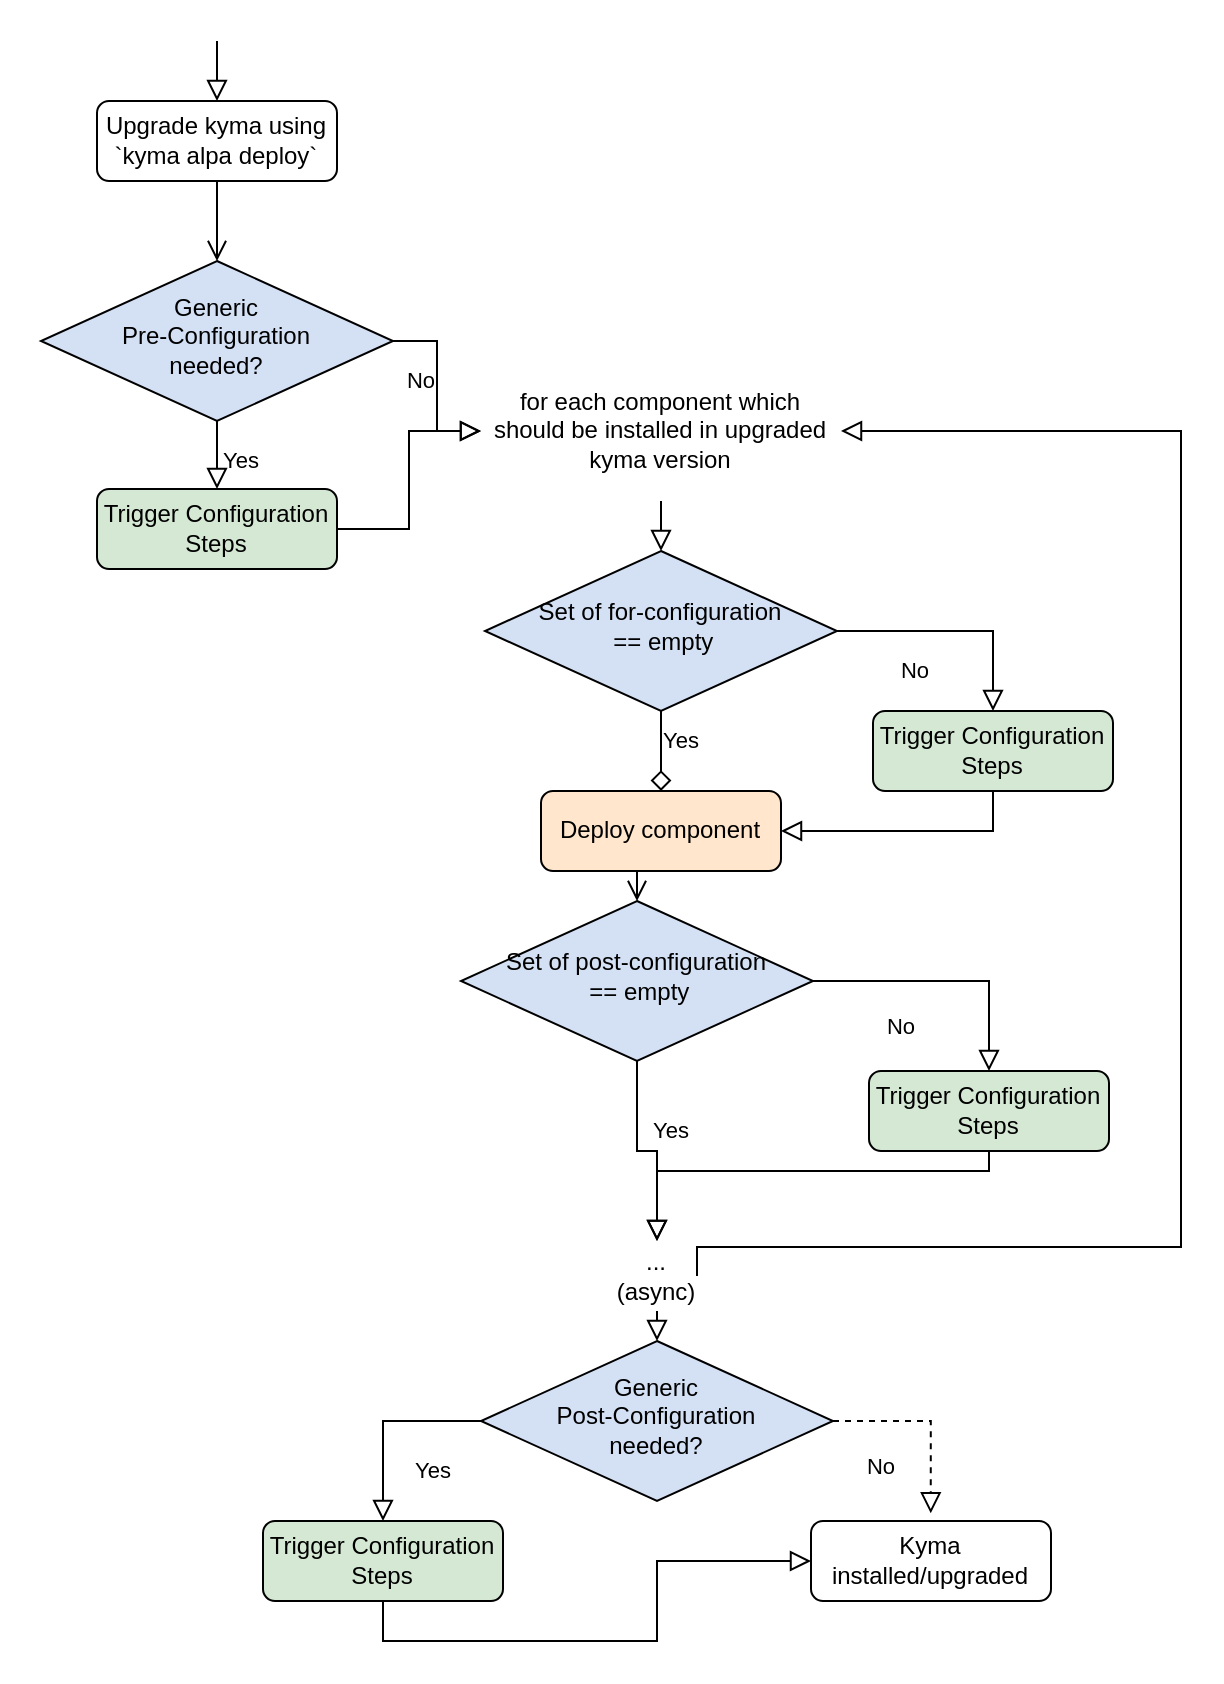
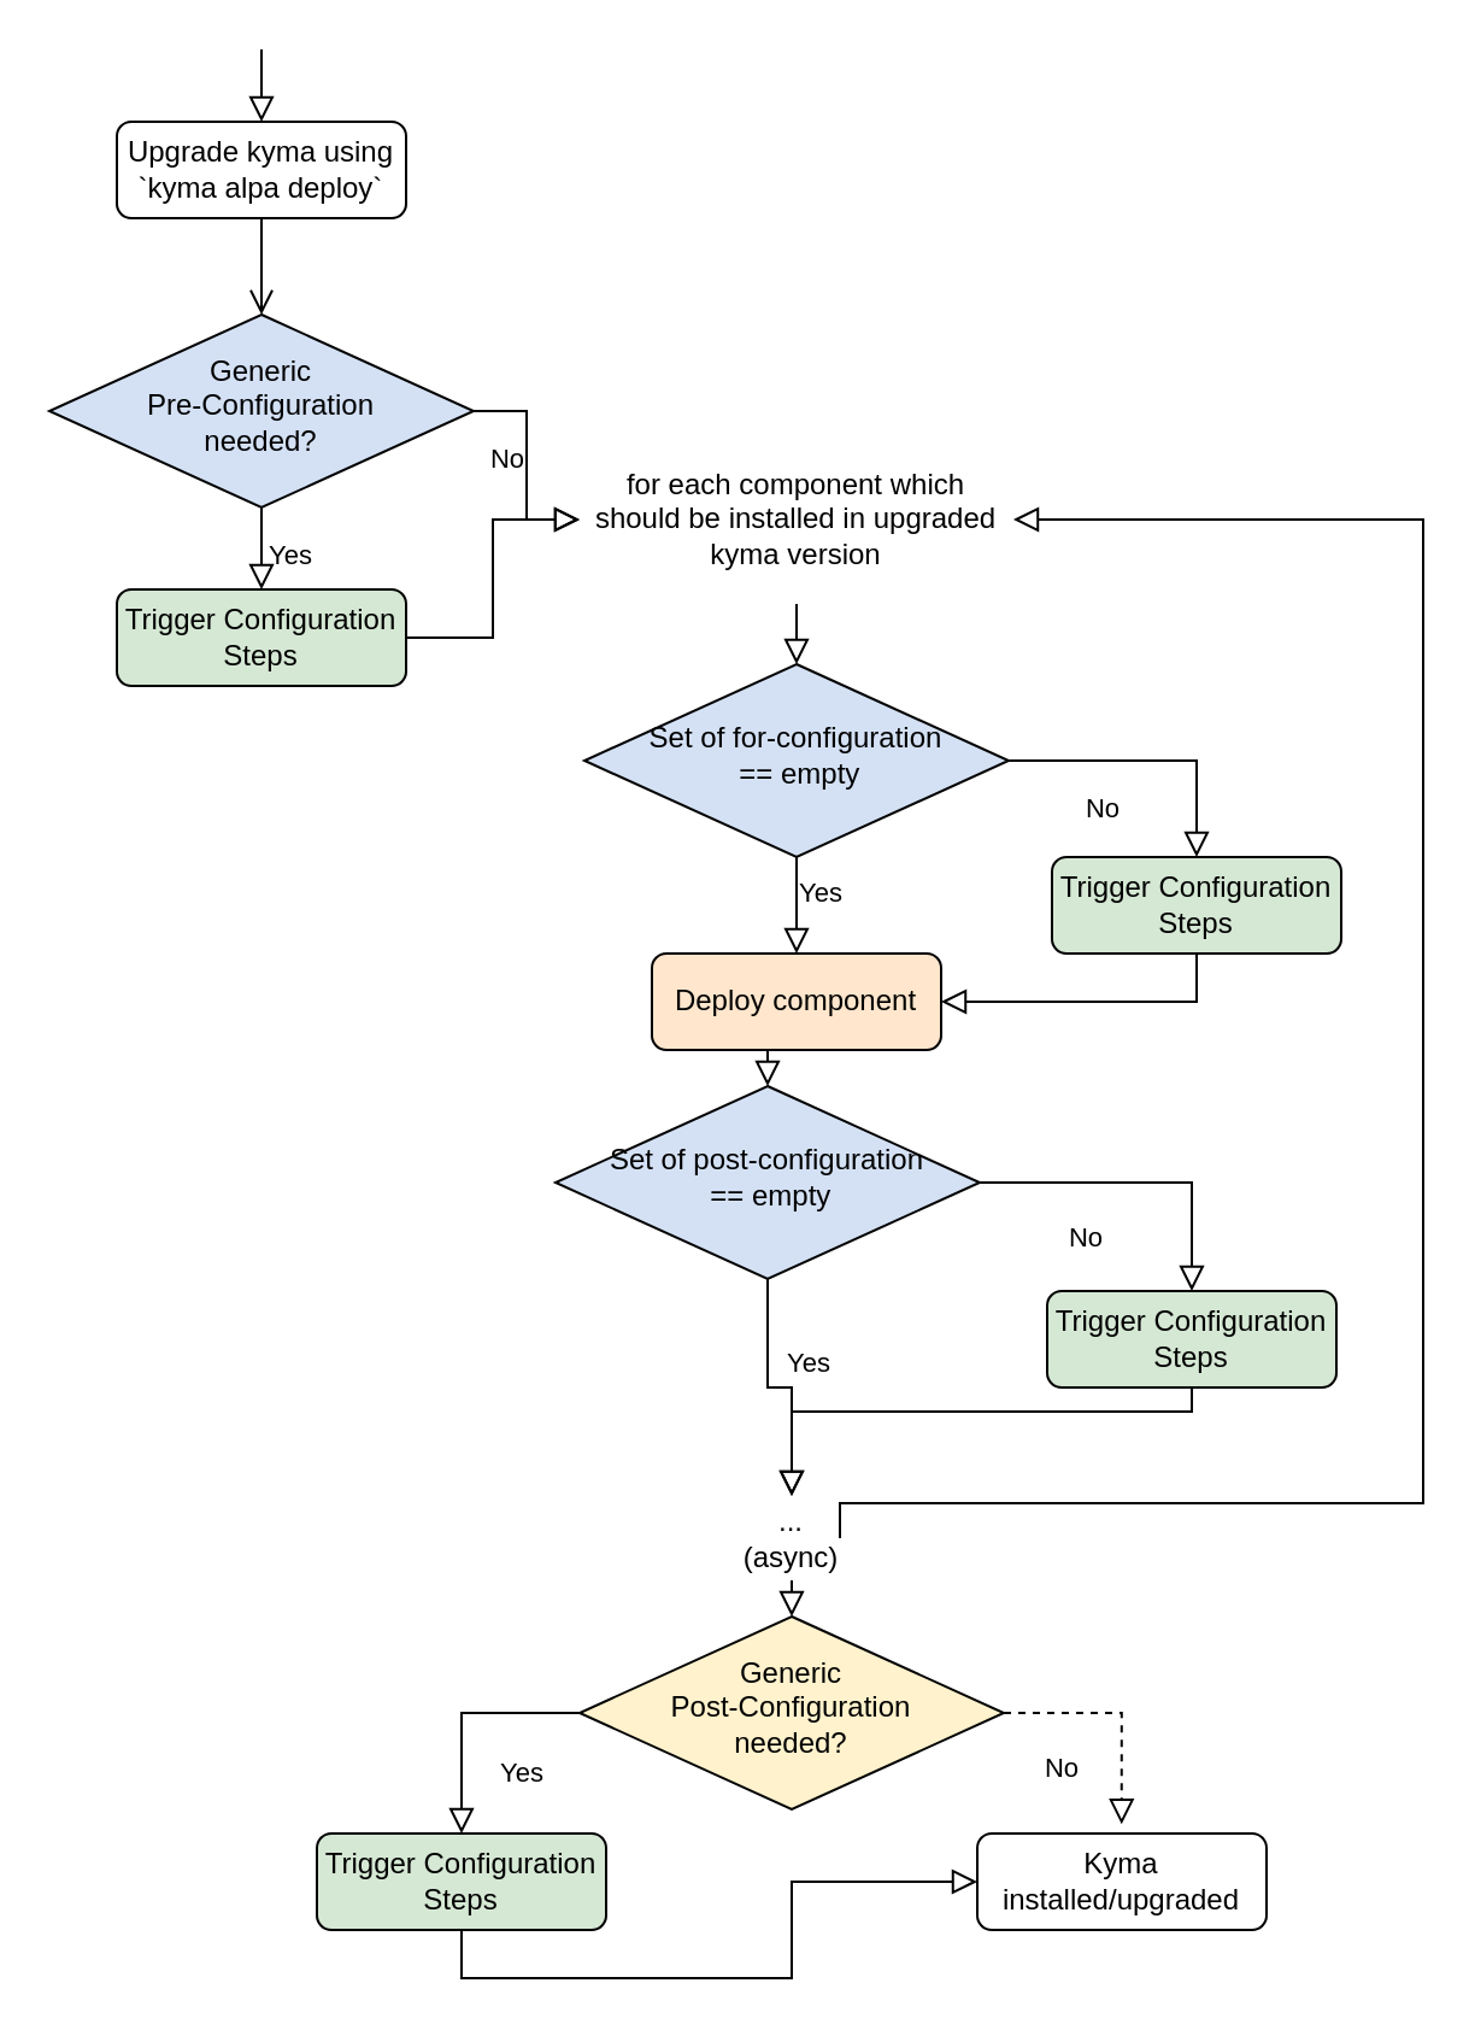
  <mxCell id="0" />
  <mxCell id="1" parent="0" />
  <mxCell id="2" value="Upgrade kyma using `kyma alpa deploy`" style="rounded=1;whiteSpace=wrap;html=1;fontSize=12;glass=0;strokeWidth=1;shadow=0;" parent="1" vertex="1"><mxGeometry x="48" y="50" width="120" height="40" as="geometry" /></mxCell>
  <mxCell id="3" value="Generic&lt;br&gt;Pre-Configuration&lt;br&gt;needed?" style="rhombus;whiteSpace=wrap;html=1;shadow=0;fontFamily=Helvetica;fontSize=12;align=center;strokeWidth=1;spacing=6;spacingTop=-4;fillColor=#D4E1F5;" parent="1" vertex="1"><mxGeometry x="20" y="130" width="176" height="80" as="geometry" /></mxCell>
  <mxCell id="4" value="" style="rounded=0;html=1;jettySize=auto;orthogonalLoop=1;fontSize=11;endArrow=open;endFill=0;endSize=8;strokeWidth=1;shadow=0;labelBackgroundColor=none;edgeStyle=orthogonalEdgeStyle;" parent="1" source="2" target="3" edge="1"><mxGeometry x="120" y="60" as="geometry" /></mxCell>
  <mxCell id="5" value="Trigger Configuration Steps" style="rounded=1;whiteSpace=wrap;html=1;fontSize=12;glass=0;strokeWidth=1;shadow=0;fillColor=#D5E8D4;" vertex="1" parent="1"><mxGeometry x="48" y="244" width="120" height="40" as="geometry" /></mxCell>
  <mxCell id="6" value="No" style="edgeStyle=orthogonalEdgeStyle;rounded=0;html=1;jettySize=auto;orthogonalLoop=1;fontSize=11;endArrow=block;endFill=0;endSize=8;strokeWidth=1;shadow=0;labelBackgroundColor=none;entryX=0;entryY=0.5;entryDx=0;entryDy=0;" parent="1" source="3" target="8" edge="1"><mxGeometry y="40" as="geometry"><mxPoint x="-8" y="-3" as="offset" /><mxPoint x="260" y="125.059" as="targetPoint" /></mxGeometry></mxCell>
  <mxCell id="7" value="" style="rounded=0;html=1;jettySize=auto;orthogonalLoop=1;fontSize=11;endArrow=block;endFill=0;endSize=8;strokeWidth=1;shadow=0;labelBackgroundColor=none;edgeStyle=orthogonalEdgeStyle;exitX=1;exitY=0.5;exitDx=0;exitDy=0;entryX=0;entryY=0.5;entryDx=0;entryDy=0;" edge="1" parent="1" source="5" target="8"><mxGeometry x="120" y="60" as="geometry"><mxPoint x="438" y="100" as="sourcePoint" /><mxPoint x="438" y="140" as="targetPoint" /></mxGeometry></mxCell>
  <mxCell id="8" value="for each component which should be installed in upgraded kyma version" style="text;html=1;strokeColor=none;fillColor=none;align=center;verticalAlign=middle;whiteSpace=wrap;rounded=0;" vertex="1" parent="1"><mxGeometry x="240" y="180" width="180" height="70" as="geometry" /></mxCell>
  <mxCell id="9" value="Set of for-configuration&lt;br&gt;&amp;nbsp;== empty" style="rhombus;whiteSpace=wrap;html=1;shadow=0;fontFamily=Helvetica;fontSize=12;align=center;strokeWidth=1;spacing=6;spacingTop=-4;fillColor=#D4E1F5;" vertex="1" parent="1"><mxGeometry x="242" y="275" width="176" height="80" as="geometry" /></mxCell>
  <mxCell id="10" value="Trigger Configuration Steps" style="rounded=1;whiteSpace=wrap;html=1;fontSize=12;glass=0;strokeWidth=1;shadow=0;fillColor=#D5E8D4;" vertex="1" parent="1"><mxGeometry x="436" y="355" width="120" height="40" as="geometry" /></mxCell>
- <mxCell id="11" value="Yes" style="rounded=0;html=1;jettySize=auto;orthogonalLoop=1;fontSize=11;endArrow=diamond;endFill=0;endSize=8;strokeWidth=1;shadow=0;labelBackgroundColor=none;edgeStyle=orthogonalEdgeStyle;exitX=0.5;exitY=1;exitDx=0;exitDy=0;entryX=0.5;entryY=0;entryDx=0;entryDy=0;" edge="1" parent="1" source="9" target="14"><mxGeometry y="40" as="geometry"><mxPoint x="10" y="-5" as="offset" /><mxPoint x="252" y="45" as="sourcePoint" /><mxPoint x="330" y="395" as="targetPoint" /></mxGeometry></mxCell>
+ <mxCell id="11" value="Yes" style="rounded=0;html=1;jettySize=auto;orthogonalLoop=1;fontSize=11;endArrow=block;endFill=0;endSize=8;strokeWidth=1;shadow=0;labelBackgroundColor=none;edgeStyle=orthogonalEdgeStyle;exitX=0.5;exitY=1;exitDx=0;exitDy=0;entryX=0.5;entryY=0;entryDx=0;entryDy=0;" edge="1" parent="1" source="9" target="14"><mxGeometry y="40" as="geometry"><mxPoint x="10" y="-5" as="offset" /><mxPoint x="252" y="45" as="sourcePoint" /><mxPoint x="330" y="395" as="targetPoint" /></mxGeometry></mxCell>
  <mxCell id="12" value="No" style="rounded=0;html=1;jettySize=auto;orthogonalLoop=1;fontSize=11;endArrow=block;endFill=0;endSize=8;strokeWidth=1;shadow=0;labelBackgroundColor=none;edgeStyle=orthogonalEdgeStyle;exitX=1;exitY=0.5;exitDx=0;exitDy=0;entryX=0.5;entryY=0;entryDx=0;entryDy=0;" edge="1" parent="1" source="9" target="10"><mxGeometry x="394" y="80" as="geometry"><mxPoint as="offset" /><mxPoint x="340" y="345" as="sourcePoint" /><mxPoint x="496" y="345" as="targetPoint" /></mxGeometry></mxCell>
  <mxCell id="13" value="" style="rounded=0;html=1;jettySize=auto;orthogonalLoop=1;fontSize=11;endArrow=block;endFill=0;endSize=8;strokeWidth=1;shadow=0;labelBackgroundColor=none;edgeStyle=orthogonalEdgeStyle;exitX=0.5;exitY=1;exitDx=0;exitDy=0;entryX=0.5;entryY=0;entryDx=0;entryDy=0;" edge="1" parent="1" source="8" target="9"><mxGeometry x="394" y="80" as="geometry"><mxPoint x="330" y="245" as="sourcePoint" /><mxPoint x="330" y="265" as="targetPoint" /></mxGeometry></mxCell>
  <mxCell id="14" value="Deploy component" style="rounded=1;whiteSpace=wrap;html=1;fontSize=12;glass=0;strokeWidth=1;shadow=0;fillColor=#ffe6cc;" vertex="1" parent="1"><mxGeometry x="270" y="395" width="120" height="40" as="geometry" /></mxCell>
  <mxCell id="15" value="Set of post-configuration&lt;br&gt;&amp;nbsp;== empty" style="rhombus;whiteSpace=wrap;html=1;shadow=0;fontFamily=Helvetica;fontSize=12;align=center;strokeWidth=1;spacing=6;spacingTop=-4;fillColor=#D4E1F5;" vertex="1" parent="1"><mxGeometry x="230" y="450" width="176" height="80" as="geometry" /></mxCell>
  <mxCell id="16" value="Trigger Configuration Steps" style="rounded=1;whiteSpace=wrap;html=1;fontSize=12;glass=0;strokeWidth=1;shadow=0;fillColor=#D5E8D4;" vertex="1" parent="1"><mxGeometry x="434" y="535" width="120" height="40" as="geometry" /></mxCell>
  <mxCell id="17" value="No" style="rounded=0;html=1;jettySize=auto;orthogonalLoop=1;fontSize=11;endArrow=block;endFill=0;endSize=8;strokeWidth=1;shadow=0;labelBackgroundColor=none;edgeStyle=orthogonalEdgeStyle;exitX=1;exitY=0.5;exitDx=0;exitDy=0;entryX=0.5;entryY=0;entryDx=0;entryDy=0;" edge="1" parent="1" source="15" target="16"><mxGeometry x="394" y="80" as="geometry"><mxPoint as="offset" /><mxPoint x="164" y="515" as="sourcePoint" /><mxPoint x="320" y="515" as="targetPoint" /></mxGeometry></mxCell>
- <mxCell id="18" value="" style="rounded=0;html=1;jettySize=auto;orthogonalLoop=1;fontSize=11;endArrow=open;endFill=0;endSize=8;strokeWidth=1;shadow=0;labelBackgroundColor=none;edgeStyle=orthogonalEdgeStyle;exitX=0.5;exitY=1;exitDx=0;exitDy=0;entryX=0.5;entryY=0;entryDx=0;entryDy=0;" edge="1" parent="1" source="14" target="15"><mxGeometry x="394" y="80" as="geometry"><mxPoint as="offset" /><mxPoint x="340" y="365" as="sourcePoint" /><mxPoint x="340" y="405" as="targetPoint" /></mxGeometry></mxCell>
+ <mxCell id="18" value="" style="rounded=0;html=1;jettySize=auto;orthogonalLoop=1;fontSize=11;endArrow=block;endFill=0;endSize=8;strokeWidth=1;shadow=0;labelBackgroundColor=none;edgeStyle=orthogonalEdgeStyle;exitX=0.5;exitY=1;exitDx=0;exitDy=0;entryX=0.5;entryY=0;entryDx=0;entryDy=0;" edge="1" parent="1" source="14" target="15"><mxGeometry x="394" y="80" as="geometry"><mxPoint as="offset" /><mxPoint x="340" y="365" as="sourcePoint" /><mxPoint x="340" y="405" as="targetPoint" /></mxGeometry></mxCell>
  <mxCell id="19" value="Yes" style="rounded=0;html=1;jettySize=auto;orthogonalLoop=1;fontSize=11;endArrow=block;endFill=0;endSize=8;strokeWidth=1;shadow=0;labelBackgroundColor=none;edgeStyle=orthogonalEdgeStyle;exitX=0.5;exitY=1;exitDx=0;exitDy=0;entryX=0.5;entryY=0;entryDx=0;entryDy=0;" edge="1" parent="1" source="15" target="22"><mxGeometry y="40" as="geometry"><mxPoint x="12" y="-10" as="offset" /><mxPoint x="76" y="215" as="sourcePoint" /><mxPoint x="328" y="575" as="targetPoint" /></mxGeometry></mxCell>
  <mxCell id="20" value="" style="rounded=0;html=1;jettySize=auto;orthogonalLoop=1;fontSize=11;endArrow=block;endFill=0;endSize=8;strokeWidth=1;shadow=0;labelBackgroundColor=none;edgeStyle=orthogonalEdgeStyle;exitX=0.5;exitY=1;exitDx=0;exitDy=0;entryX=0.5;entryY=0;entryDx=0;entryDy=0;" edge="1" parent="1" source="16" target="22"><mxGeometry x="394" y="80" as="geometry"><mxPoint x="372" y="265" as="sourcePoint" /><mxPoint x="152" y="545" as="targetPoint" /><Array as="points"><mxPoint x="494" y="585" /><mxPoint x="328" y="585" /></Array></mxGeometry></mxCell>
  <mxCell id="21" value="" style="rounded=0;html=1;jettySize=auto;orthogonalLoop=1;fontSize=11;endArrow=block;endFill=0;endSize=8;strokeWidth=1;shadow=0;labelBackgroundColor=none;edgeStyle=orthogonalEdgeStyle;entryX=1;entryY=0.5;entryDx=0;entryDy=0;exitX=0.5;exitY=1;exitDx=0;exitDy=0;" edge="1" parent="1" source="10" target="14"><mxGeometry x="394" y="80" as="geometry"><mxPoint x="504" y="585" as="sourcePoint" /><mxPoint x="338" y="625" as="targetPoint" /></mxGeometry></mxCell>
  <mxCell id="22" value="...&lt;br&gt;(async)" style="text;html=1;strokeColor=none;fillColor=none;align=center;verticalAlign=middle;whiteSpace=wrap;rounded=0;" vertex="1" parent="1"><mxGeometry x="308" y="620" width="40" height="35" as="geometry" /></mxCell>
  <mxCell id="23" value="" style="rounded=0;html=1;jettySize=auto;orthogonalLoop=1;fontSize=11;endArrow=block;endFill=0;endSize=8;strokeWidth=1;shadow=0;labelBackgroundColor=none;edgeStyle=orthogonalEdgeStyle;entryX=0.5;entryY=0;entryDx=0;entryDy=0;exitX=0.5;exitY=1;exitDx=0;exitDy=0;" edge="1" parent="1" source="22" target="24"><mxGeometry x="394" y="80" as="geometry"><mxPoint x="350" y="640" as="sourcePoint" /><mxPoint x="328" y="655" as="targetPoint" /></mxGeometry></mxCell>
- <mxCell id="24" value="Generic &lt;br&gt;Post-Configuration&lt;br&gt;needed?" style="rhombus;whiteSpace=wrap;html=1;shadow=0;fontFamily=Helvetica;fontSize=12;align=center;strokeWidth=1;spacing=6;spacingTop=-4;fillColor=#D4E1F5;" vertex="1" parent="1"><mxGeometry x="240" y="670" width="176" height="80" as="geometry" /></mxCell>
+ <mxCell id="24" value="Generic &lt;br&gt;Post-Configuration&lt;br&gt;needed?" style="rhombus;whiteSpace=wrap;html=1;shadow=0;fontFamily=Helvetica;fontSize=12;align=center;strokeWidth=1;spacing=6;spacingTop=-4;fillColor=#fff2cc;" vertex="1" parent="1"><mxGeometry x="240" y="670" width="176" height="80" as="geometry" /></mxCell>
  <mxCell id="25" value="Trigger Configuration Steps" style="rounded=1;whiteSpace=wrap;html=1;fontSize=12;glass=0;strokeWidth=1;shadow=0;fillColor=#D5E8D4;" vertex="1" parent="1"><mxGeometry x="131" y="760" width="120" height="40" as="geometry" /></mxCell>
  <mxCell id="26" value="Yes" style="rounded=0;html=1;jettySize=auto;orthogonalLoop=1;fontSize=11;endArrow=block;endFill=0;endSize=8;strokeWidth=1;shadow=0;labelBackgroundColor=none;edgeStyle=orthogonalEdgeStyle;exitX=0;exitY=0.5;exitDx=0;exitDy=0;entryX=0.5;entryY=0;entryDx=0;entryDy=0;" edge="1" parent="1" source="24" target="25"><mxGeometry x="394" y="80" as="geometry"><mxPoint as="offset" /><mxPoint x="155" y="510" as="sourcePoint" /><mxPoint x="155" y="570" as="targetPoint" /></mxGeometry></mxCell>
  <mxCell id="27" value="Kyma installed/upgraded" style="rounded=1;whiteSpace=wrap;html=1;fontSize=12;glass=0;strokeWidth=1;shadow=0;" vertex="1" parent="1"><mxGeometry x="405" y="760" width="120" height="40" as="geometry" /></mxCell>
  <mxCell id="28" value="" style="rounded=0;html=1;jettySize=auto;orthogonalLoop=1;fontSize=11;endArrow=block;endFill=0;endSize=8;strokeWidth=1;shadow=0;labelBackgroundColor=none;edgeStyle=orthogonalEdgeStyle;exitX=0.5;exitY=1;exitDx=0;exitDy=0;entryX=0;entryY=0.5;entryDx=0;entryDy=0;" edge="1" parent="1" source="25" target="27"><mxGeometry x="394" y="80" as="geometry"><mxPoint as="offset" /><mxPoint x="261" y="720" as="sourcePoint" /><mxPoint x="201" y="770" as="targetPoint" /><Array as="points"><mxPoint x="191" y="820" /><mxPoint x="328" y="820" /><mxPoint x="328" y="780" /></Array></mxGeometry></mxCell>
  <mxCell id="29" value="Yes" style="edgeStyle=orthogonalEdgeStyle;rounded=0;html=1;jettySize=auto;orthogonalLoop=1;fontSize=11;endArrow=block;endFill=0;endSize=8;strokeWidth=1;shadow=0;labelBackgroundColor=none;entryX=0.5;entryY=0;entryDx=0;entryDy=0;exitX=0.5;exitY=1;exitDx=0;exitDy=0;" edge="1" parent="1" source="3" target="5"><mxGeometry y="40" as="geometry"><mxPoint x="12" y="3" as="offset" /><mxPoint x="205.937" y="180.029" as="sourcePoint" /><mxPoint x="250" y="225" as="targetPoint" /></mxGeometry></mxCell>
  <mxCell id="30" value="No" style="rounded=0;html=1;jettySize=auto;orthogonalLoop=1;fontSize=11;endArrow=block;endFill=0;endSize=8;strokeWidth=1;shadow=0;labelBackgroundColor=none;edgeStyle=orthogonalEdgeStyle;entryX=0.499;entryY=-0.096;entryDx=0;entryDy=0;exitX=1;exitY=0.5;exitDx=0;exitDy=0;entryPerimeter=0;dashed=1;" edge="1" parent="1" source="24" target="27"><mxGeometry x="404" y="90" as="geometry"><mxPoint as="offset" /><mxPoint x="420" y="650" as="sourcePoint" /><mxPoint x="504" y="545" as="targetPoint" /></mxGeometry></mxCell>
  <mxCell id="31" value="" style="rounded=0;html=1;jettySize=auto;orthogonalLoop=1;fontSize=11;endArrow=block;endFill=0;endSize=8;strokeWidth=1;shadow=0;labelBackgroundColor=none;edgeStyle=orthogonalEdgeStyle;entryX=0.5;entryY=0;entryDx=0;entryDy=0;" edge="1" parent="1" target="2"><mxGeometry x="130" y="70" as="geometry"><mxPoint x="108" y="20" as="sourcePoint" /><mxPoint x="118" y="140" as="targetPoint" /></mxGeometry></mxCell>
  <mxCell id="32" value="" style="rounded=0;html=1;jettySize=auto;orthogonalLoop=1;fontSize=11;endArrow=block;endFill=0;endSize=8;strokeWidth=1;shadow=0;labelBackgroundColor=none;edgeStyle=orthogonalEdgeStyle;exitX=1;exitY=0.5;exitDx=0;exitDy=0;entryX=1;entryY=0.5;entryDx=0;entryDy=0;" edge="1" parent="1" source="22" target="8"><mxGeometry x="404" y="90" as="geometry"><mxPoint x="340" y="260" as="sourcePoint" /><mxPoint x="340" y="285" as="targetPoint" /><Array as="points"><mxPoint x="590" y="623" /><mxPoint x="590" y="215" /></Array></mxGeometry></mxCell>
